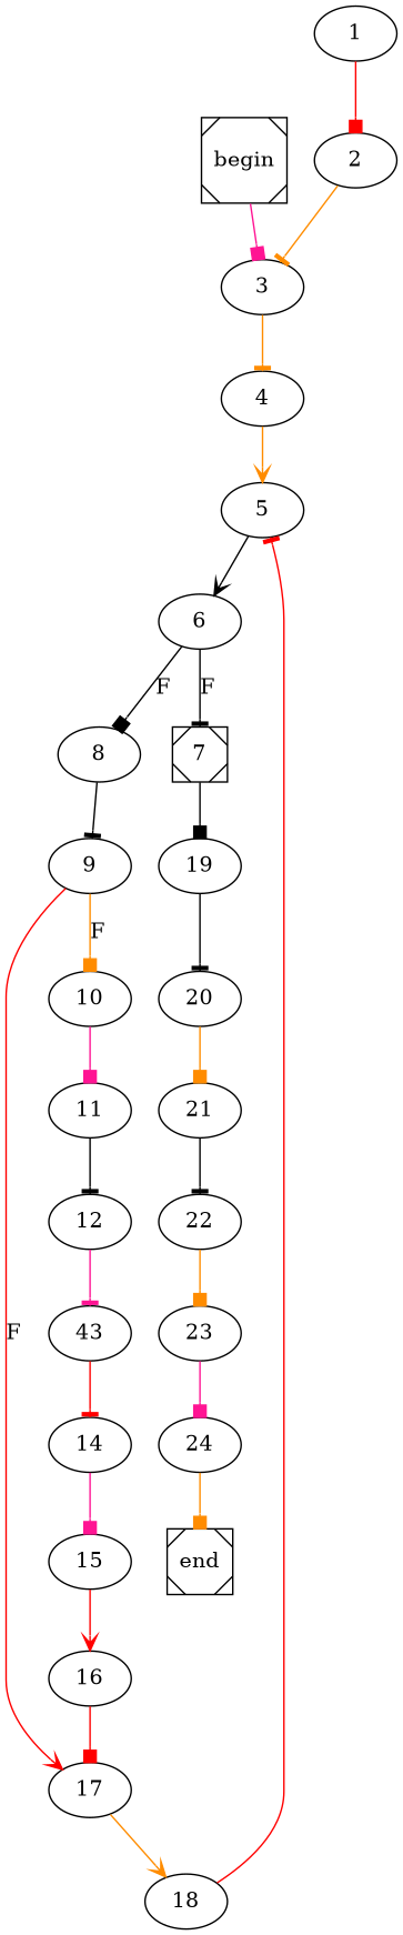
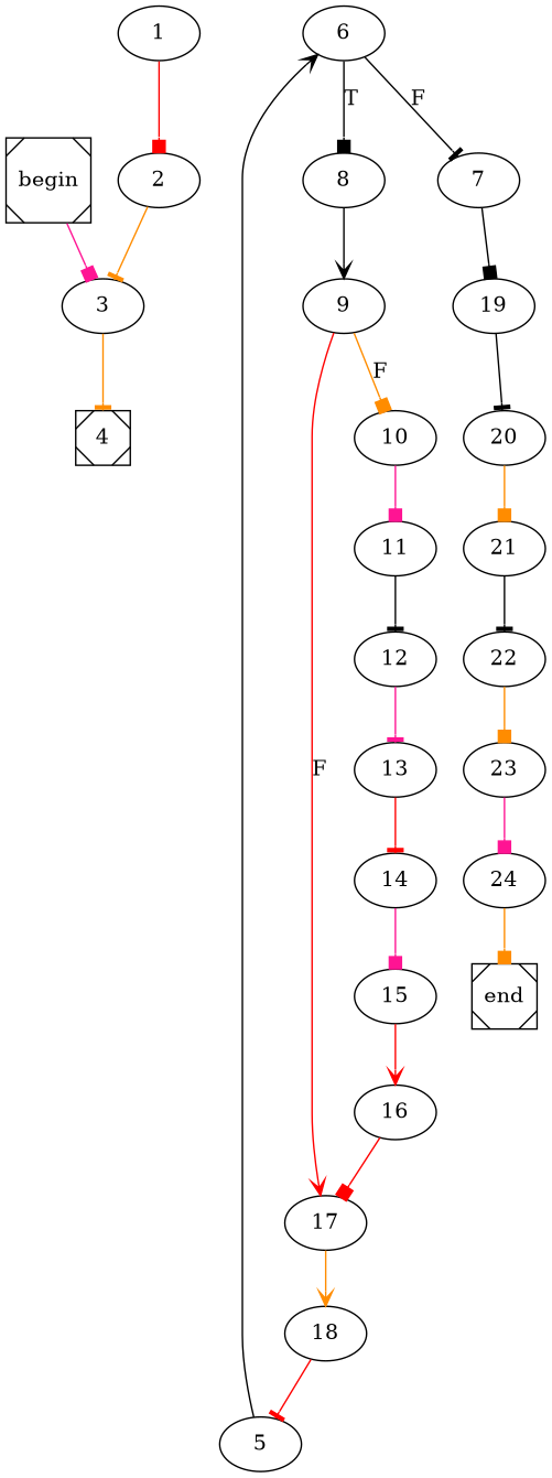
  digraph {
    edge [arrowhead=box color=darkorange]
    begin [shape=Msquare]
    3
    1
    2
    end [shape=Msquare]
-   4
+   4 [shape=Msquare]
    5
    6
    8
-   7 [shape=Msquare]
+   7
    9
    19
    17
    10
    20
    21
    18
    11
    12
-   13 [label=43]
+   13
    14
    15
    16
    22
    23
    24
    begin -> 3 [color=deeppink]
    3 -> 4 [arrowhead=tee]
    1 -> 2 [color=red]
    2 -> 3 [arrowhead=tee]
-   4 -> 5 [arrowhead=vee]
    5 -> 6 [arrowhead=vee color=black]
-   6 -> 8 [color=black label=F]
+   6 -> 8 [color=black label=T]
    6 -> 7 [arrowhead=tee color=black label=F]
-   8 -> 9 [arrowhead=tee color=black]
+   8 -> 9 [arrowhead=vee color=black]
    7 -> 19 [color=black]
    9 -> 17 [arrowhead=vee color=red label=F]
    9 -> 10 [label=F]
    19 -> 20 [arrowhead=tee color=black]
    17 -> 18 [arrowhead=vee]
    10 -> 11 [color=deeppink]
    20 -> 21
    21 -> 22 [arrowhead=tee color=black]
    18 -> 5 [arrowhead=tee color=red]
    11 -> 12 [arrowhead=tee color=black]
    12 -> 13 [arrowhead=tee color=deeppink]
    13 -> 14 [arrowhead=tee color=red]
    14 -> 15 [color=deeppink]
    15 -> 16 [arrowhead=vee color=red]
    16 -> 17 [color=red]
    22 -> 23
    23 -> 24 [color=deeppink]
    24 -> end
  }
